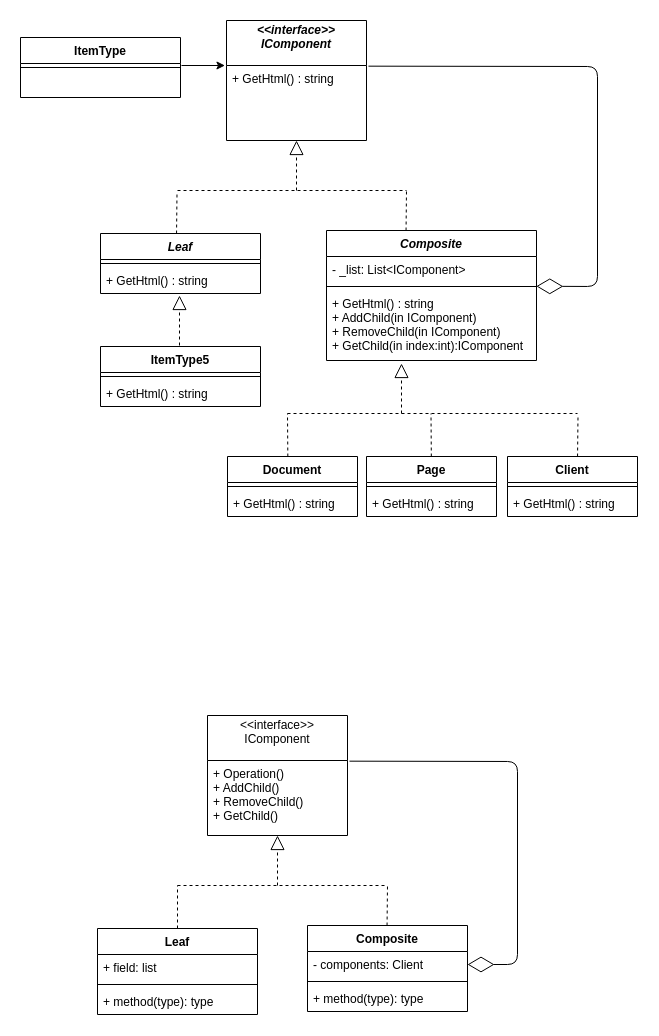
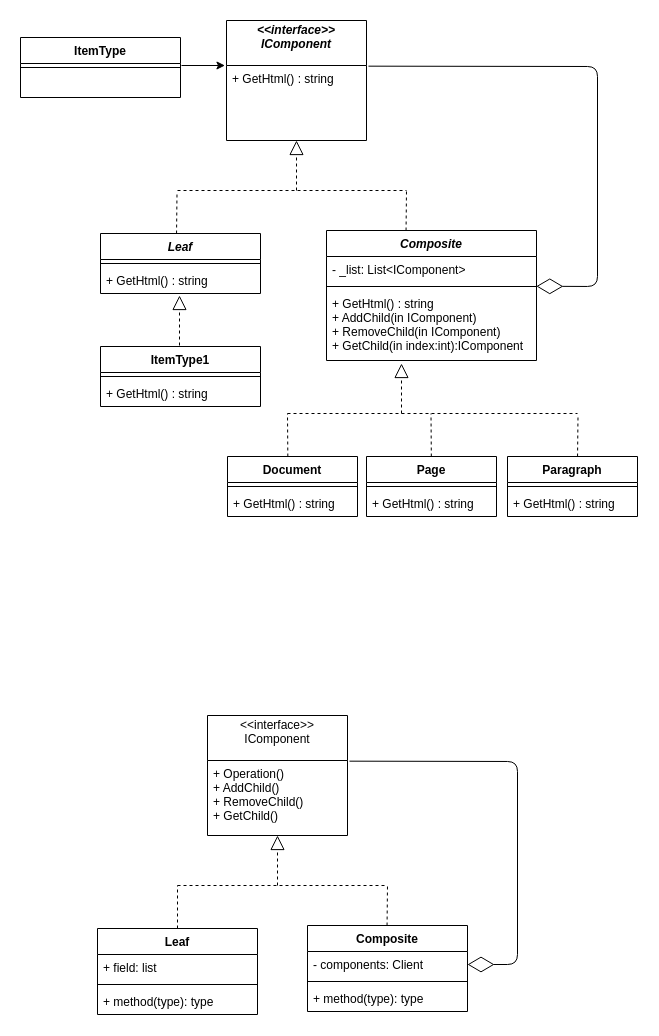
  <mxCell id="0" />
  <mxCell id="1" parent="0" />
  <mxCell id="2" value="Composite" style="swimlane;fontStyle=1;align=center;verticalAlign=top;childLayout=stackLayout;horizontal=1;startSize=26;horizontalStack=0;resizeParent=1;resizeParentMax=0;resizeLast=0;collapsible=1;marginBottom=0;" vertex="1" parent="1"><mxGeometry x="307" y="925" width="160" height="86" as="geometry" /></mxCell>
  <mxCell id="3" value="- components: Client" style="text;strokeColor=none;fillColor=none;align=left;verticalAlign=top;spacingLeft=4;spacingRight=4;overflow=hidden;rotatable=0;points=[[0,0.5],[1,0.5]];portConstraint=eastwest;" vertex="1" parent="2"><mxGeometry y="26" width="160" height="26" as="geometry" /></mxCell>
  <mxCell id="4" value="" style="line;strokeWidth=1;fillColor=none;align=left;verticalAlign=middle;spacingTop=-1;spacingLeft=3;spacingRight=3;rotatable=0;labelPosition=right;points=[];portConstraint=eastwest;" vertex="1" parent="2"><mxGeometry y="52" width="160" height="8" as="geometry" /></mxCell>
  <mxCell id="5" value="+ method(type): type" style="text;strokeColor=none;fillColor=none;align=left;verticalAlign=top;spacingLeft=4;spacingRight=4;overflow=hidden;rotatable=0;points=[[0,0.5],[1,0.5]];portConstraint=eastwest;" vertex="1" parent="2"><mxGeometry y="60" width="160" height="26" as="geometry" /></mxCell>
  <mxCell id="6" value="Leaf" style="swimlane;fontStyle=1;align=center;verticalAlign=top;childLayout=stackLayout;horizontal=1;startSize=26;horizontalStack=0;resizeParent=1;resizeParentMax=0;resizeLast=0;collapsible=1;marginBottom=0;" vertex="1" parent="1"><mxGeometry x="97" y="928" width="160" height="86" as="geometry" /></mxCell>
  <mxCell id="7" value="+ field: list" style="text;strokeColor=none;fillColor=none;align=left;verticalAlign=top;spacingLeft=4;spacingRight=4;overflow=hidden;rotatable=0;points=[[0,0.5],[1,0.5]];portConstraint=eastwest;" vertex="1" parent="6"><mxGeometry y="26" width="160" height="26" as="geometry" /></mxCell>
  <mxCell id="8" value="" style="line;strokeWidth=1;fillColor=none;align=left;verticalAlign=middle;spacingTop=-1;spacingLeft=3;spacingRight=3;rotatable=0;labelPosition=right;points=[];portConstraint=eastwest;" vertex="1" parent="6"><mxGeometry y="52" width="160" height="8" as="geometry" /></mxCell>
  <mxCell id="9" value="+ method(type): type" style="text;strokeColor=none;fillColor=none;align=left;verticalAlign=top;spacingLeft=4;spacingRight=4;overflow=hidden;rotatable=0;points=[[0,0.5],[1,0.5]];portConstraint=eastwest;" vertex="1" parent="6"><mxGeometry y="60" width="160" height="26" as="geometry" /></mxCell>
  <mxCell id="10" value="" style="endArrow=diamondThin;endFill=0;endSize=24;html=1;exitX=1.014;exitY=0.009;exitDx=0;exitDy=0;entryX=1;entryY=0.5;entryDx=0;entryDy=0;exitPerimeter=0;" edge="1" parent="1" source="16" target="3"><mxGeometry width="160" relative="1" as="geometry"><mxPoint x="332" y="785" as="sourcePoint" /><mxPoint x="527" y="945" as="targetPoint" /><Array as="points"><mxPoint x="517" y="761" /><mxPoint x="517" y="964" /></Array></mxGeometry></mxCell>
  <mxCell id="11" value="" style="endArrow=block;dashed=1;endFill=0;endSize=12;html=1;" edge="1" parent="1"><mxGeometry width="160" relative="1" as="geometry"><mxPoint x="277" y="885" as="sourcePoint" /><mxPoint x="277" y="835" as="targetPoint" /></mxGeometry></mxCell>
  <mxCell id="12" value="" style="endArrow=none;dashed=1;html=1;" edge="1" parent="1"><mxGeometry width="50" height="50" relative="1" as="geometry"><mxPoint x="177" y="885" as="sourcePoint" /><mxPoint x="387" y="885" as="targetPoint" /></mxGeometry></mxCell>
  <mxCell id="13" value="" style="endArrow=none;dashed=1;html=1;exitX=0.5;exitY=0;exitDx=0;exitDy=0;" edge="1" parent="1" source="6"><mxGeometry width="50" height="50" relative="1" as="geometry"><mxPoint x="137" y="935" as="sourcePoint" /><mxPoint x="177" y="885" as="targetPoint" /></mxGeometry></mxCell>
  <mxCell id="14" value="" style="endArrow=none;dashed=1;html=1;exitX=0.5;exitY=0;exitDx=0;exitDy=0;" edge="1" parent="1"><mxGeometry width="50" height="50" relative="1" as="geometry"><mxPoint x="386.548" y="925" as="sourcePoint" /><mxPoint x="387" y="885" as="targetPoint" /></mxGeometry></mxCell>
  <mxCell id="15" value="&lt;&lt;interface&gt;&gt;&#10;IComponent&#10;" style="swimlane;fontStyle=0;childLayout=stackLayout;horizontal=1;startSize=45;fillColor=none;horizontalStack=0;resizeParent=1;resizeParentMax=0;resizeLast=0;collapsible=1;marginBottom=0;" vertex="1" parent="1"><mxGeometry x="207" y="715" width="140" height="120" as="geometry" /></mxCell>
  <mxCell id="16" value="+ Operation()&#10;+ AddChild()&#10;+ RemoveChild()&#10;+ GetChild()&#10;" style="text;strokeColor=none;fillColor=none;align=left;verticalAlign=top;spacingLeft=4;spacingRight=4;overflow=hidden;rotatable=0;points=[[0,0.5],[1,0.5]];portConstraint=eastwest;" vertex="1" parent="15"><mxGeometry y="45" width="140" height="75" as="geometry" /></mxCell>
  <mxCell id="17" value="Composite" style="swimlane;fontStyle=3;align=center;verticalAlign=top;childLayout=stackLayout;horizontal=1;startSize=26;horizontalStack=0;resizeParent=1;resizeParentMax=0;resizeLast=0;collapsible=1;marginBottom=0;" vertex="1" parent="1"><mxGeometry x="326" y="230" width="210" height="130" as="geometry" /></mxCell>
  <mxCell id="18" value="- _list: List&lt;IComponent&gt;" style="text;strokeColor=none;fillColor=none;align=left;verticalAlign=top;spacingLeft=4;spacingRight=4;overflow=hidden;rotatable=0;points=[[0,0.5],[1,0.5]];portConstraint=eastwest;" vertex="1" parent="17"><mxGeometry y="26" width="210" height="26" as="geometry" /></mxCell>
  <mxCell id="19" value="" style="line;strokeWidth=1;fillColor=none;align=left;verticalAlign=middle;spacingTop=-1;spacingLeft=3;spacingRight=3;rotatable=0;labelPosition=right;points=[];portConstraint=eastwest;" vertex="1" parent="17"><mxGeometry y="52" width="210" height="8" as="geometry" /></mxCell>
  <mxCell id="20" value="+ GetHtml() : string&#10;+ AddChild(in IComponent)&#10;+ RemoveChild(in IComponent)&#10;+ GetChild(in index:int):IComponent&#10;" style="text;strokeColor=none;fillColor=none;align=left;verticalAlign=top;spacingLeft=4;spacingRight=4;overflow=hidden;rotatable=0;points=[[0,0.5],[1,0.5]];portConstraint=eastwest;" vertex="1" parent="17"><mxGeometry y="60" width="210" height="70" as="geometry" /></mxCell>
  <mxCell id="21" value="Leaf" style="swimlane;fontStyle=3;align=center;verticalAlign=top;childLayout=stackLayout;horizontal=1;startSize=26;horizontalStack=0;resizeParent=1;resizeParentMax=0;resizeLast=0;collapsible=1;marginBottom=0;" vertex="1" parent="1"><mxGeometry x="100" y="233" width="160" height="60" as="geometry" /></mxCell>
  <mxCell id="22" value="" style="line;strokeWidth=1;fillColor=none;align=left;verticalAlign=middle;spacingTop=-1;spacingLeft=3;spacingRight=3;rotatable=0;labelPosition=right;points=[];portConstraint=eastwest;" vertex="1" parent="21"><mxGeometry y="26" width="160" height="8" as="geometry" /></mxCell>
  <mxCell id="23" value="+ GetHtml() : string&#10;" style="text;strokeColor=none;fillColor=none;align=left;verticalAlign=top;spacingLeft=4;spacingRight=4;overflow=hidden;rotatable=0;points=[[0,0.5],[1,0.5]];portConstraint=eastwest;" vertex="1" parent="21"><mxGeometry y="34" width="160" height="26" as="geometry" /></mxCell>
  <mxCell id="24" value="" style="endArrow=diamondThin;endFill=0;endSize=24;html=1;exitX=1.014;exitY=0.009;exitDx=0;exitDy=0;exitPerimeter=0;entryX=0.999;entryY=0.472;entryDx=0;entryDy=0;entryPerimeter=0;" edge="1" parent="1" source="29" target="19"><mxGeometry width="160" relative="1" as="geometry"><mxPoint x="351" y="90" as="sourcePoint" /><mxPoint x="567" y="316" as="targetPoint" /><Array as="points"><mxPoint x="597" y="66" /><mxPoint x="597" y="286" /></Array></mxGeometry></mxCell>
  <mxCell id="25" value="" style="endArrow=block;dashed=1;endFill=0;endSize=12;html=1;" edge="1" parent="1"><mxGeometry width="160" relative="1" as="geometry"><mxPoint x="296" y="190" as="sourcePoint" /><mxPoint x="296" y="140" as="targetPoint" /></mxGeometry></mxCell>
  <mxCell id="26" value="" style="endArrow=none;dashed=1;html=1;" edge="1" parent="1"><mxGeometry width="50" height="50" relative="1" as="geometry"><mxPoint x="177" y="190" as="sourcePoint" /><mxPoint x="406" y="190" as="targetPoint" /></mxGeometry></mxCell>
  <mxCell id="27" value="" style="endArrow=none;dashed=1;html=1;exitX=0.5;exitY=0;exitDx=0;exitDy=0;" edge="1" parent="1"><mxGeometry width="50" height="50" relative="1" as="geometry"><mxPoint x="405.548" y="230" as="sourcePoint" /><mxPoint x="406" y="190" as="targetPoint" /></mxGeometry></mxCell>
  <mxCell id="28" value="&lt;&lt;interface&gt;&gt;&#10;IComponent&#10;" style="swimlane;fontStyle=3;childLayout=stackLayout;horizontal=1;startSize=45;fillColor=none;horizontalStack=0;resizeParent=1;resizeParentMax=0;resizeLast=0;collapsible=1;marginBottom=0;" vertex="1" parent="1"><mxGeometry x="226" y="20" width="140" height="120" as="geometry" /></mxCell>
  <mxCell id="29" value="+ GetHtml() : string&#10;" style="text;strokeColor=none;fillColor=none;align=left;verticalAlign=top;spacingLeft=4;spacingRight=4;overflow=hidden;rotatable=0;points=[[0,0.5],[1,0.5]];portConstraint=eastwest;" vertex="1" parent="28"><mxGeometry y="45" width="140" height="75" as="geometry" /></mxCell>
- <mxCell id="30" value="ItemType5" style="swimlane;fontStyle=1;align=center;verticalAlign=top;childLayout=stackLayout;horizontal=1;startSize=26;horizontalStack=0;resizeParent=1;resizeParentMax=0;resizeLast=0;collapsible=1;marginBottom=0;" vertex="1" parent="1"><mxGeometry x="100" y="346" width="160" height="60" as="geometry" /></mxCell>
+ <mxCell id="30" value="ItemType1" style="swimlane;fontStyle=1;align=center;verticalAlign=top;childLayout=stackLayout;horizontal=1;startSize=26;horizontalStack=0;resizeParent=1;resizeParentMax=0;resizeLast=0;collapsible=1;marginBottom=0;" vertex="1" parent="1"><mxGeometry x="100" y="346" width="160" height="60" as="geometry" /></mxCell>
  <mxCell id="31" value="" style="line;strokeWidth=1;fillColor=none;align=left;verticalAlign=middle;spacingTop=-1;spacingLeft=3;spacingRight=3;rotatable=0;labelPosition=right;points=[];portConstraint=eastwest;" vertex="1" parent="30"><mxGeometry y="26" width="160" height="8" as="geometry" /></mxCell>
  <mxCell id="32" value="+ GetHtml() : string&#10;" style="text;strokeColor=none;fillColor=none;align=left;verticalAlign=top;spacingLeft=4;spacingRight=4;overflow=hidden;rotatable=0;points=[[0,0.5],[1,0.5]];portConstraint=eastwest;" vertex="1" parent="30"><mxGeometry y="34" width="160" height="26" as="geometry" /></mxCell>
  <mxCell id="33" value="" style="endArrow=block;dashed=1;endFill=0;endSize=12;html=1;" edge="1" parent="1"><mxGeometry width="160" relative="1" as="geometry"><mxPoint x="179" y="345" as="sourcePoint" /><mxPoint x="179" y="295" as="targetPoint" /></mxGeometry></mxCell>
  <mxCell id="34" value="" style="endArrow=block;dashed=1;endFill=0;endSize=12;html=1;" edge="1" parent="1"><mxGeometry width="160" relative="1" as="geometry"><mxPoint x="401" y="413" as="sourcePoint" /><mxPoint x="401" y="363" as="targetPoint" /></mxGeometry></mxCell>
  <mxCell id="35" value="" style="endArrow=none;dashed=1;html=1;" edge="1" parent="1"><mxGeometry width="50" height="50" relative="1" as="geometry"><mxPoint x="287" y="413" as="sourcePoint" /><mxPoint x="577" y="413" as="targetPoint" /></mxGeometry></mxCell>
  <mxCell id="36" value="" style="endArrow=none;dashed=1;html=1;exitX=0.5;exitY=0;exitDx=0;exitDy=0;" edge="1" parent="1"><mxGeometry width="50" height="50" relative="1" as="geometry"><mxPoint x="287.333" y="456" as="sourcePoint" /><mxPoint x="287" y="413" as="targetPoint" /></mxGeometry></mxCell>
  <mxCell id="37" value="" style="endArrow=none;dashed=1;html=1;exitX=0.5;exitY=0;exitDx=0;exitDy=0;" edge="1" parent="1"><mxGeometry width="50" height="50" relative="1" as="geometry"><mxPoint x="577.048" y="456" as="sourcePoint" /><mxPoint x="577.5" y="416" as="targetPoint" /></mxGeometry></mxCell>
  <mxCell id="38" value="Document" style="swimlane;fontStyle=1;align=center;verticalAlign=top;childLayout=stackLayout;horizontal=1;startSize=26;horizontalStack=0;resizeParent=1;resizeParentMax=0;resizeLast=0;collapsible=1;marginBottom=0;" vertex="1" parent="1"><mxGeometry x="227" y="456" width="130" height="60" as="geometry" /></mxCell>
  <mxCell id="39" value="" style="line;strokeWidth=1;fillColor=none;align=left;verticalAlign=middle;spacingTop=-1;spacingLeft=3;spacingRight=3;rotatable=0;labelPosition=right;points=[];portConstraint=eastwest;" vertex="1" parent="38"><mxGeometry y="26" width="130" height="8" as="geometry" /></mxCell>
  <mxCell id="40" value="+ GetHtml() : string&#10;" style="text;strokeColor=none;fillColor=none;align=left;verticalAlign=top;spacingLeft=4;spacingRight=4;overflow=hidden;rotatable=0;points=[[0,0.5],[1,0.5]];portConstraint=eastwest;" vertex="1" parent="38"><mxGeometry y="34" width="130" height="26" as="geometry" /></mxCell>
  <mxCell id="41" value="Page" style="swimlane;fontStyle=1;align=center;verticalAlign=top;childLayout=stackLayout;horizontal=1;startSize=26;horizontalStack=0;resizeParent=1;resizeParentMax=0;resizeLast=0;collapsible=1;marginBottom=0;" vertex="1" parent="1"><mxGeometry x="366" y="456" width="130" height="60" as="geometry" /></mxCell>
  <mxCell id="42" value="" style="line;strokeWidth=1;fillColor=none;align=left;verticalAlign=middle;spacingTop=-1;spacingLeft=3;spacingRight=3;rotatable=0;labelPosition=right;points=[];portConstraint=eastwest;" vertex="1" parent="41"><mxGeometry y="26" width="130" height="8" as="geometry" /></mxCell>
  <mxCell id="43" value="+ GetHtml() : string&#10;" style="text;strokeColor=none;fillColor=none;align=left;verticalAlign=top;spacingLeft=4;spacingRight=4;overflow=hidden;rotatable=0;points=[[0,0.5],[1,0.5]];portConstraint=eastwest;" vertex="1" parent="41"><mxGeometry y="34" width="130" height="26" as="geometry" /></mxCell>
- <mxCell id="44" value="Client" style="swimlane;fontStyle=1;align=center;verticalAlign=top;childLayout=stackLayout;horizontal=1;startSize=26;horizontalStack=0;resizeParent=1;resizeParentMax=0;resizeLast=0;collapsible=1;marginBottom=0;" vertex="1" parent="1"><mxGeometry x="507" y="456" width="130" height="60" as="geometry" /></mxCell>
+ <mxCell id="44" value="Paragraph" style="swimlane;fontStyle=1;align=center;verticalAlign=top;childLayout=stackLayout;horizontal=1;startSize=26;horizontalStack=0;resizeParent=1;resizeParentMax=0;resizeLast=0;collapsible=1;marginBottom=0;" vertex="1" parent="1"><mxGeometry x="507" y="456" width="130" height="60" as="geometry" /></mxCell>
  <mxCell id="45" value="" style="line;strokeWidth=1;fillColor=none;align=left;verticalAlign=middle;spacingTop=-1;spacingLeft=3;spacingRight=3;rotatable=0;labelPosition=right;points=[];portConstraint=eastwest;" vertex="1" parent="44"><mxGeometry y="26" width="130" height="8" as="geometry" /></mxCell>
  <mxCell id="46" value="+ GetHtml() : string&#10;" style="text;strokeColor=none;fillColor=none;align=left;verticalAlign=top;spacingLeft=4;spacingRight=4;overflow=hidden;rotatable=0;points=[[0,0.5],[1,0.5]];portConstraint=eastwest;" vertex="1" parent="44"><mxGeometry y="34" width="130" height="26" as="geometry" /></mxCell>
  <mxCell id="47" value="" style="endArrow=none;dashed=1;html=1;exitX=0.5;exitY=0;exitDx=0;exitDy=0;" edge="1" parent="1"><mxGeometry width="50" height="50" relative="1" as="geometry"><mxPoint x="430.833" y="456" as="sourcePoint" /><mxPoint x="430.5" y="413" as="targetPoint" /></mxGeometry></mxCell>
  <mxCell id="48" value="" style="endArrow=none;dashed=1;html=1;exitX=0.5;exitY=0;exitDx=0;exitDy=0;" edge="1" parent="1"><mxGeometry width="50" height="50" relative="1" as="geometry"><mxPoint x="176.048" y="233" as="sourcePoint" /><mxPoint x="176.5" y="193" as="targetPoint" /></mxGeometry></mxCell>
  <mxCell id="49" value="ItemType" style="swimlane;fontStyle=1;align=center;verticalAlign=top;childLayout=stackLayout;horizontal=1;startSize=26;horizontalStack=0;resizeParent=1;resizeParentMax=0;resizeLast=0;collapsible=1;marginBottom=0;" vertex="1" parent="1"><mxGeometry x="20" y="37" width="160" height="60" as="geometry" /></mxCell>
  <mxCell id="50" value="" style="line;strokeWidth=1;fillColor=none;align=left;verticalAlign=middle;spacingTop=-1;spacingLeft=3;spacingRight=3;rotatable=0;labelPosition=right;points=[];portConstraint=eastwest;" vertex="1" parent="49"><mxGeometry y="26" width="160" height="8" as="geometry" /></mxCell>
  <mxCell id="51" value=" &#10;" style="text;strokeColor=none;fillColor=none;align=left;verticalAlign=top;spacingLeft=4;spacingRight=4;overflow=hidden;rotatable=0;points=[[0,0.5],[1,0.5]];portConstraint=eastwest;" vertex="1" parent="49"><mxGeometry y="34" width="160" height="26" as="geometry" /></mxCell>
  <mxCell id="52" value="" style="endArrow=classic;html=1;entryX=-0.011;entryY=0;entryDx=0;entryDy=0;entryPerimeter=0;" edge="1" parent="1" target="29"><mxGeometry width="50" height="50" relative="1" as="geometry"><mxPoint x="181" y="65" as="sourcePoint" /><mxPoint x="127" y="126" as="targetPoint" /></mxGeometry></mxCell>
